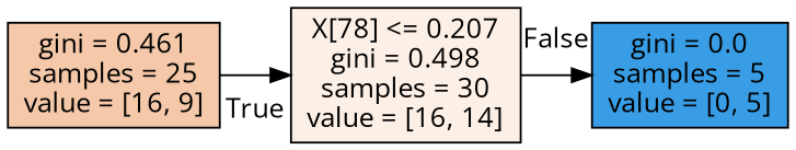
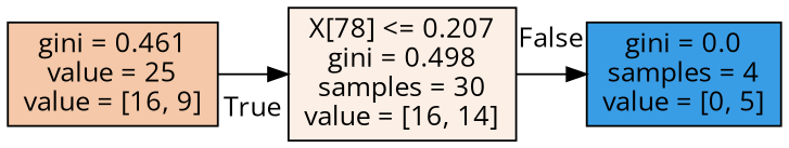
  digraph {
    fontname="Open Sans"
    rankdir=LR
    node [color=black fontname="Open Sans" shape=box style=filled]
    edge [fontname="Open Sans" labeldistance=2.5]
    n1 [fillcolor="#fcefe6" label="X[78] <= 0.207\ngini = 0.498\nsamples = 30\nvalue = [16, 14]"]
-   n2 [fillcolor="#399de5" label="gini = 0.0\nsamples = 5\nvalue = [0, 5]"]
-   n3 [fillcolor="#f4c8a8" label="gini = 0.461\nsamples = 25\nvalue = [16, 9]"]
+   n2 [fillcolor="#399de5" label="gini = 0.0\nsamples = 4\nvalue = [0, 5]"]
+   n3 [fillcolor="#f4c8a8" label="gini = 0.461\nvalue = 25\nvalue = [16, 9]"]
    n1 -> n2 [headlabel=False labelangle=-45]
    n3 -> n1 [headlabel=True labelangle=45]
  }
